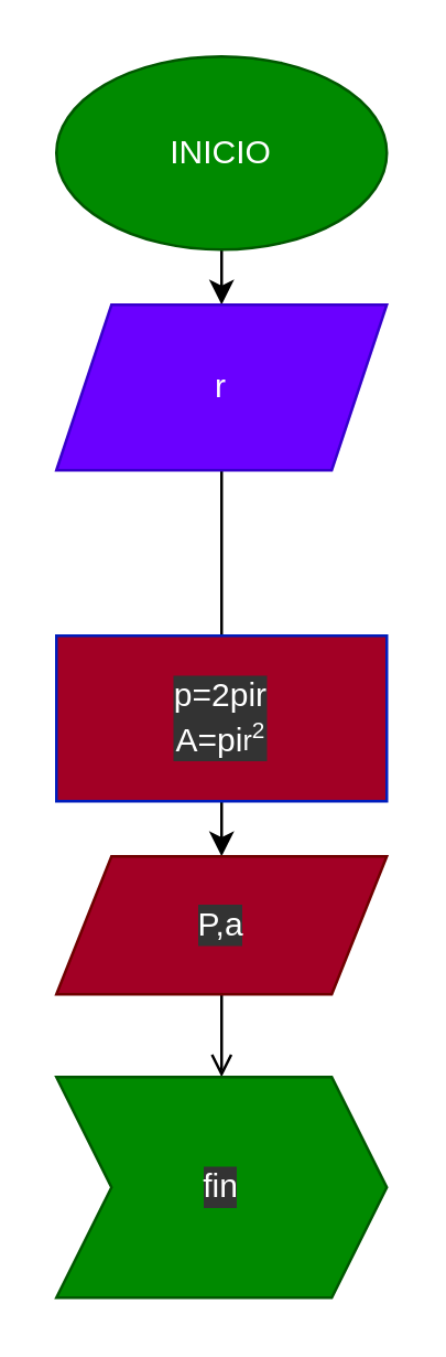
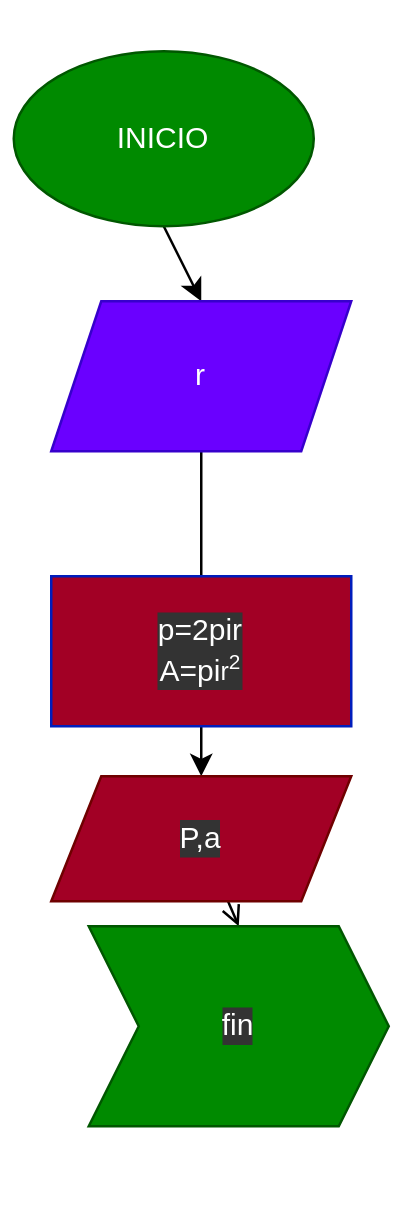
  <mxCell id="0" />
  <mxCell id="1" parent="0" />
  <mxCell id="2" style="edgeStyle=none;html=1;exitX=0.5;exitY=1;exitDx=0;exitDy=0;entryX=0.5;entryY=0;entryDx=0;entryDy=0;" edge="1" parent="1" source="3" target="5"><mxGeometry relative="1" as="geometry" /></mxCell>
- <mxCell id="3" value="INICIO" style="ellipse;whiteSpace=wrap;html=1;fillColor=#008a00;fontColor=#ffffff;strokeColor=#005700;" vertex="1" parent="1"><mxGeometry x="20" y="20" width="120" height="70" as="geometry" /></mxCell>
+ <mxCell id="3" value="INICIO" style="ellipse;whiteSpace=wrap;html=1;fillColor=#008a00;fontColor=#ffffff;strokeColor=#005700;" vertex="1" parent="1"><mxGeometry x="5" y="20" width="120" height="70" as="geometry" /></mxCell>
  <mxCell id="4" value="" style="edgeStyle=none;html=1;" edge="1" parent="1" source="5"><mxGeometry relative="1" as="geometry"><mxPoint x="80" y="240" as="targetPoint" /></mxGeometry></mxCell>
- <mxCell id="5" value="r" style="shape=parallelogram;perimeter=parallelogramPerimeter;whiteSpace=wrap;html=1;fixedSize=1;fillColor=#6a00ff;fontColor=#ffffff;strokeColor=#3700CC;" vertex="1" parent="1"><mxGeometry x="20" y="110" width="120" height="60" as="geometry" /></mxCell>
+ <mxCell id="5" value="r" style="shape=parallelogram;perimeter=parallelogramPerimeter;whiteSpace=wrap;html=1;fixedSize=1;fillColor=#6a00ff;fontColor=#ffffff;strokeColor=#3700CC;" vertex="1" parent="1"><mxGeometry x="20" y="120" width="120" height="60" as="geometry" /></mxCell>
  <mxCell id="6" style="edgeStyle=none;html=1;fontColor=#FFFFFF;" edge="1" parent="1"><mxGeometry relative="1" as="geometry"><mxPoint x="80" y="310" as="targetPoint" /><mxPoint x="80" y="280" as="sourcePoint" /></mxGeometry></mxCell>
  <mxCell id="7" style="edgeStyle=none;html=1;entryX=0.5;entryY=0;entryDx=0;entryDy=0;fontColor=#FFFFFF;endArrow=open;" edge="1" parent="1" source="8" target="10"><mxGeometry relative="1" as="geometry" /></mxCell>
  <mxCell id="8" value="P,a" style="shape=parallelogram;perimeter=parallelogramPerimeter;whiteSpace=wrap;html=1;fixedSize=1;labelBackgroundColor=#333333;fontColor=#ffffff;fillColor=#a20025;strokeColor=#6F0000;" vertex="1" parent="1"><mxGeometry x="20" y="310" width="120" height="50" as="geometry" /></mxCell>
  <mxCell id="9" value="p=2pir&lt;br&gt;A=pi&lt;span style=&quot;font-size: 10px;&quot;&gt;r&lt;sup&gt;2&lt;/sup&gt;&lt;/span&gt;" style="rounded=0;whiteSpace=wrap;html=1;labelBackgroundColor=#333333;fontColor=#ffffff;fillColor=#a20025;strokeColor=#001DBC;" vertex="1" parent="1"><mxGeometry x="20" y="230" width="120" height="60" as="geometry" /></mxCell>
- <mxCell id="10" value="fin" style="shape=step;perimeter=stepPerimeter;whiteSpace=wrap;html=1;fixedSize=1;labelBackgroundColor=#333333;fontColor=#ffffff;fillColor=#008a00;strokeColor=#005700;" vertex="1" parent="1"><mxGeometry x="20" y="390" width="120" height="80" as="geometry" /></mxCell>
+ <mxCell id="10" value="fin" style="shape=step;perimeter=stepPerimeter;whiteSpace=wrap;html=1;fixedSize=1;labelBackgroundColor=#333333;fontColor=#ffffff;fillColor=#008a00;strokeColor=#005700;" vertex="1" parent="1"><mxGeometry x="35" y="370" width="120" height="80" as="geometry" /></mxCell>
